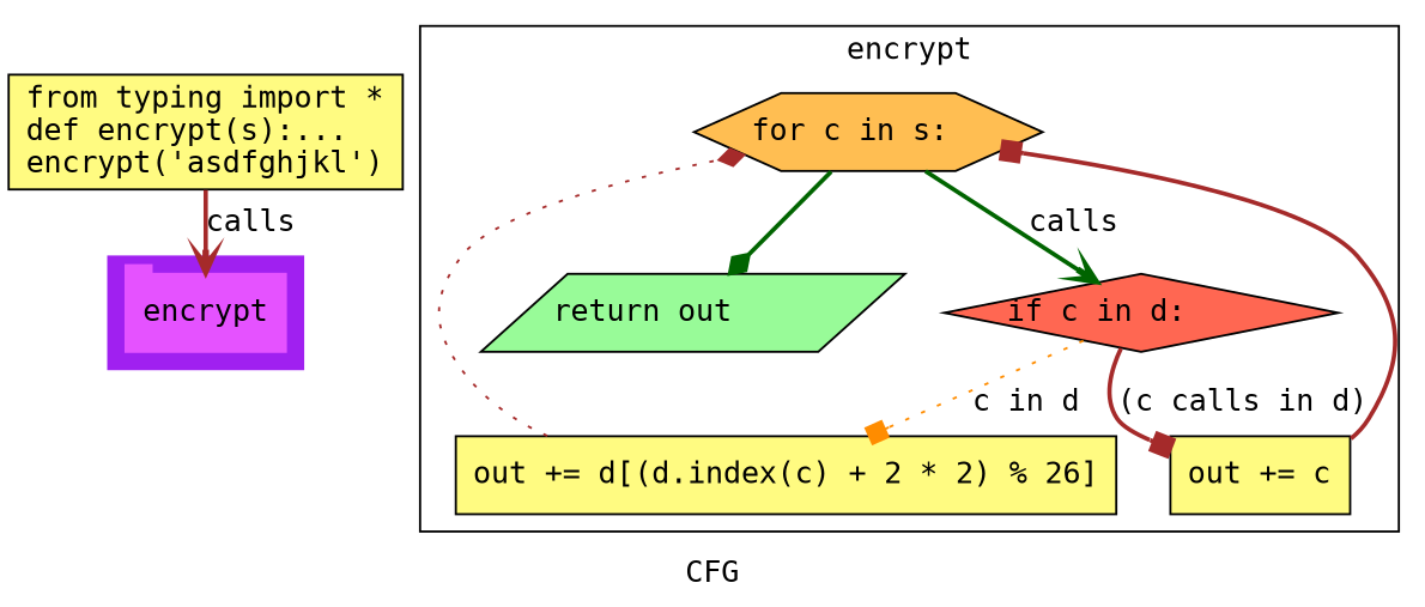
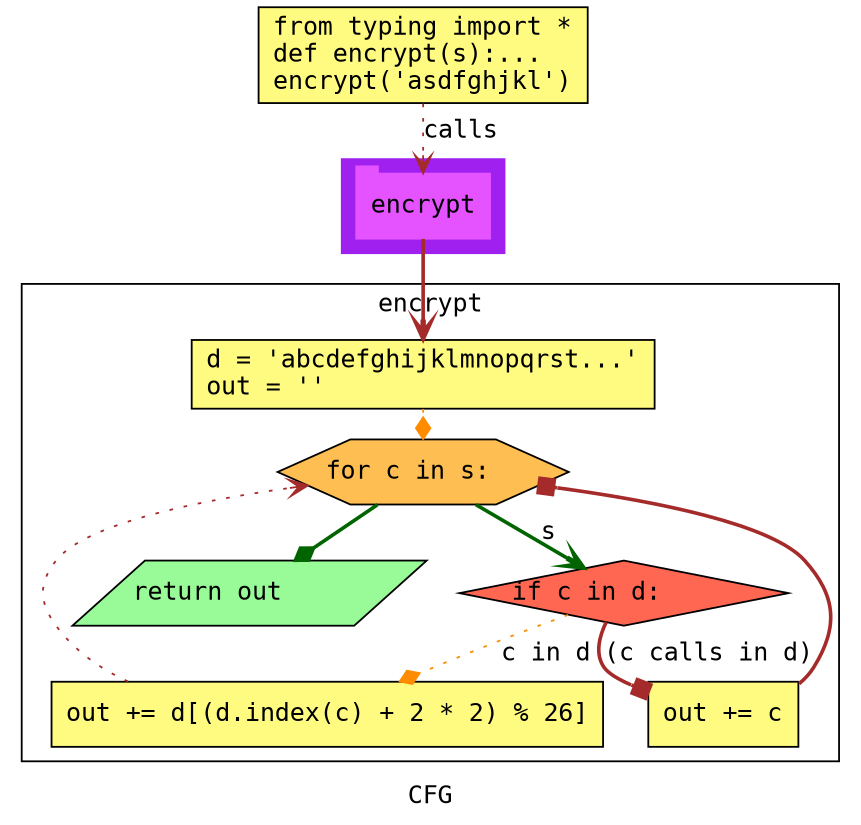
  digraph {
    compound=True
    fontname="DejaVu Sans Mono"
    label=CFG
    pack=False
    rankdir=TB
    ranksep=0.02
    node [fontname="DejaVu Sans Mono" shape=rectangle style="filled,solid" fillcolor="#FFFB81"]
    edge [arrowhead=diamond color=brown fontname="DejaVu Sans Mono" style=bold]
    n1 [color="#E552FF" height=0.5 label=encrypt linenum="[14]" shape=tab style=filled width=1.0278 fillcolor=""]
+   n2 [height=0.52778 label="d = 'abcdefghijklmnopqrst...'\lout = ''\l" linenum="[5, 6]" width=3.5556]
    n3 [fillcolor="#FFBE52" height=0.5 label="for c in s:\l" linenum="[7]" shape=hexagon width=2.2306]
    n4 [fillcolor="#FF6752" height=0.5 label="if c in d:\l" linenum="[8]" shape=diamond width=2.5277]
    n5 [fillcolor="#98fb98" height=0.5 label="return out\l" linenum="[12]" shape=parallelogram width=2.6206]
    n6 [height=0.5 label="out += d[(d.index(c) + 2 * 2) % 26]\l" linenum="[9]" width=4.2361]
    n7 [height=0.5 label="out += c\l" linenum="[11]" width=1.1528]
    n8 [height=0.73611 label="from typing import *\ldef encrypt(s):...\lencrypt('asdfghjkl')\l" linenum="[1]" width=2.5278]
    subgraph cluster_1 {
      color=purple
      compound=true
      label=""
      shape=tab
      style=filled
      n1
    }
    subgraph cluster_2 {
      label=encrypt
+     n2
      n3
      n4
      n5
      n6
      n7
      subgraph cluster_3 {
        color=purple
        compound=true
        label=""
        shape=tab
        style=filled
      }
    }
-   n3 -> n4 [arrowhead=vee color=darkgreen label=calls]
+   n1 -> n2 [arrowhead=vee]
+   n2 -> n3 [color=darkorange style=dotted]
+   n3 -> n4 [arrowhead=vee color=darkgreen label=s]
    n3 -> n5 [color=darkgreen]
-   n4 -> n6 [arrowhead=box color=darkorange label="c in d" style=dotted]
+   n4 -> n6 [color=darkorange label="c in d" style=dotted]
    n4 -> n7 [arrowhead=box label="(c calls in d)"]
-   n6 -> n3 [style=dotted]
+   n6 -> n3 [arrowhead=vee style=dotted]
    n7 -> n3 [arrowhead=box]
-   n8 -> n1 [arrowhead=vee label=calls]
+   n8 -> n1 [arrowhead=vee label=calls style=dotted]
  }
